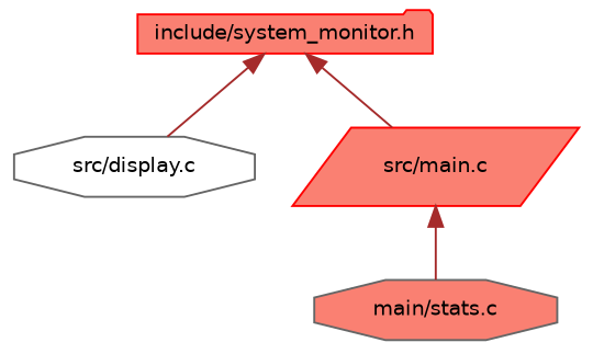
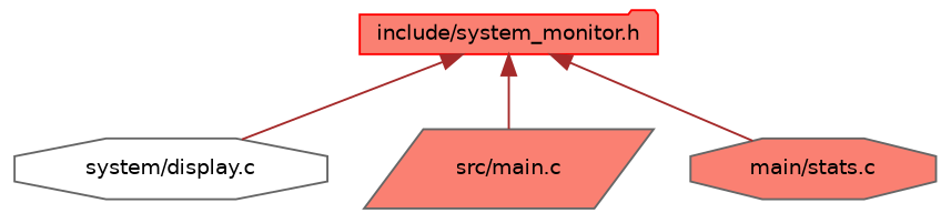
  digraph {
    node [color=red fillcolor=salmon fontname=Helvetica fontsize=10 shape=octagon style=filled]
    edge [color=brown dir=back fontname=Helvetica fontsize=10 labelfontname=Helvetica labelfontsize=10 style=solid]
    n1 [fontcolor=black height=0.2 label="include/system_monitor.h" shape=folder width=0.4]
-   n2 [color=gray40 fillcolor=white height=0.2 label="src/display.c" width=0.4]
-   n3 [height=0.2 label="src/main.c" shape=parallelogram width=0.4]
+   n2 [color=gray40 fillcolor=white height=0.2 label="system/display.c" width=0.4]
+   n3 [color=gray40 height=0.2 label="src/main.c" shape=parallelogram width=0.4]
    n4 [color=gray40 height=0.2 label="main/stats.c" width=0.4]
    n1 -> n2
    n1 -> n3
-   n3 -> n4
+   n1 -> n4
  }
